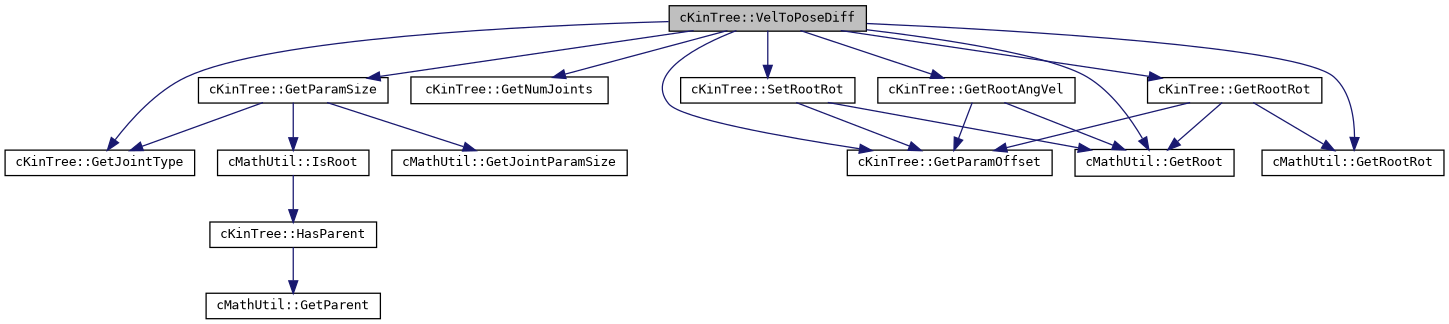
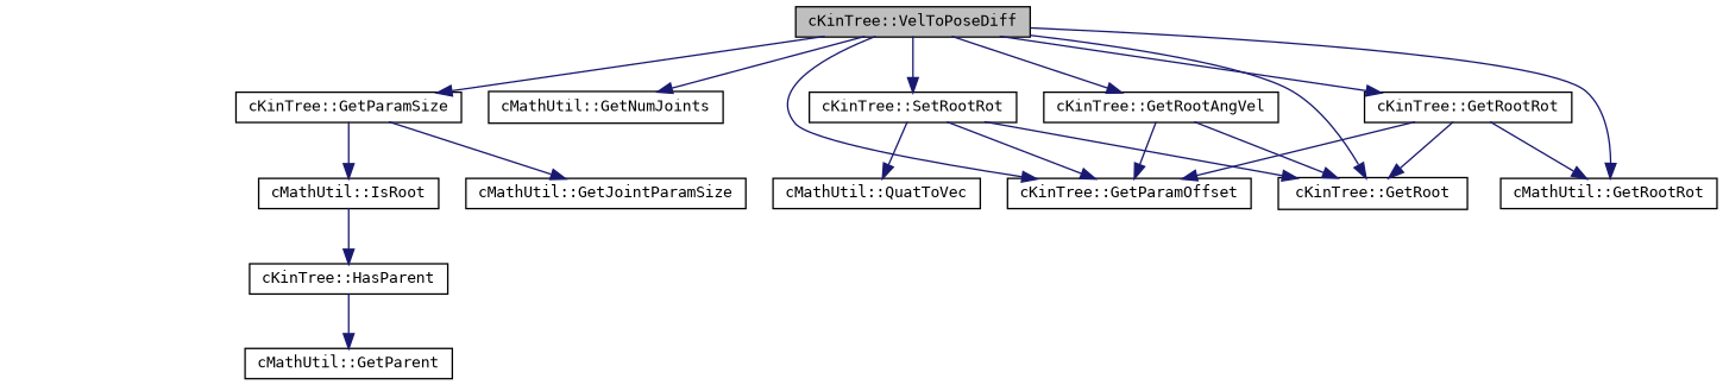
  digraph {
    fontname="DejaVu Sans Mono"
    rankdir=TB
    node [color=black fillcolor=white fontname="DejaVu Sans Mono" fontsize=10 shape=record style=filled]
    edge [color=midnightblue fontname="DejaVu Sans Mono" fontsize=10 labelfontname=Helvetica labelfontsize=10 style=solid]
    n1 [fillcolor=grey75 fontcolor=black height=0.2 label="cKinTree::VelToPoseDiff" width=0.4]
-   n2 [height=0.2 label="cKinTree::GetJointType" width=0.4]
-   n3 [height=0.2 label="cKinTree::GetNumJoints" width=0.4]
+   n3 [height=0.2 label="cMathUtil::GetNumJoints" width=0.4]
    n4 [height=0.2 label="cKinTree::GetParamOffset" width=0.4]
    n5 [height=0.2 label="cKinTree::GetParamSize" width=0.4]
-   n6 [height=0.2 label="cMathUtil::GetRoot" width=0.4]
+   n6 [height=0.2 label="cKinTree::GetRoot" width=0.4]
    n7 [height=0.2 label="cKinTree::GetRootAngVel" width=0.4]
    n8 [height=0.2 label="cKinTree::GetRootRot" width=0.4]
    n9 [height=0.2 label="cMathUtil::GetRootRot" width=0.4]
    n10 [height=0.2 label="cKinTree::SetRootRot" width=0.4]
    n11 [height=0.2 label="cMathUtil::GetJointParamSize" width=0.4]
    n12 [height=0.2 label="cMathUtil::IsRoot" width=0.4]
+   n13 [height=0.2 label="cMathUtil::QuatToVec" width=0.4]
    n14 [height=0.2 label="cKinTree::HasParent" width=0.4]
    n15 [height=0.2 label="cMathUtil::GetParent" width=0.4]
-   n1 -> n2
    n1 -> n3
    n1 -> n4
    n1 -> n5
    n1 -> n6
    n1 -> n7
    n1 -> n8
    n1 -> n9
    n1 -> n10
-   n5 -> n2
    n5 -> n11
    n5 -> n12
    n7 -> n4
    n7 -> n6
    n8 -> n4
    n8 -> n6
    n8 -> n9
    n10 -> n4
    n10 -> n6
+   n10 -> n13
    n12 -> n14
    n14 -> n15
  }
